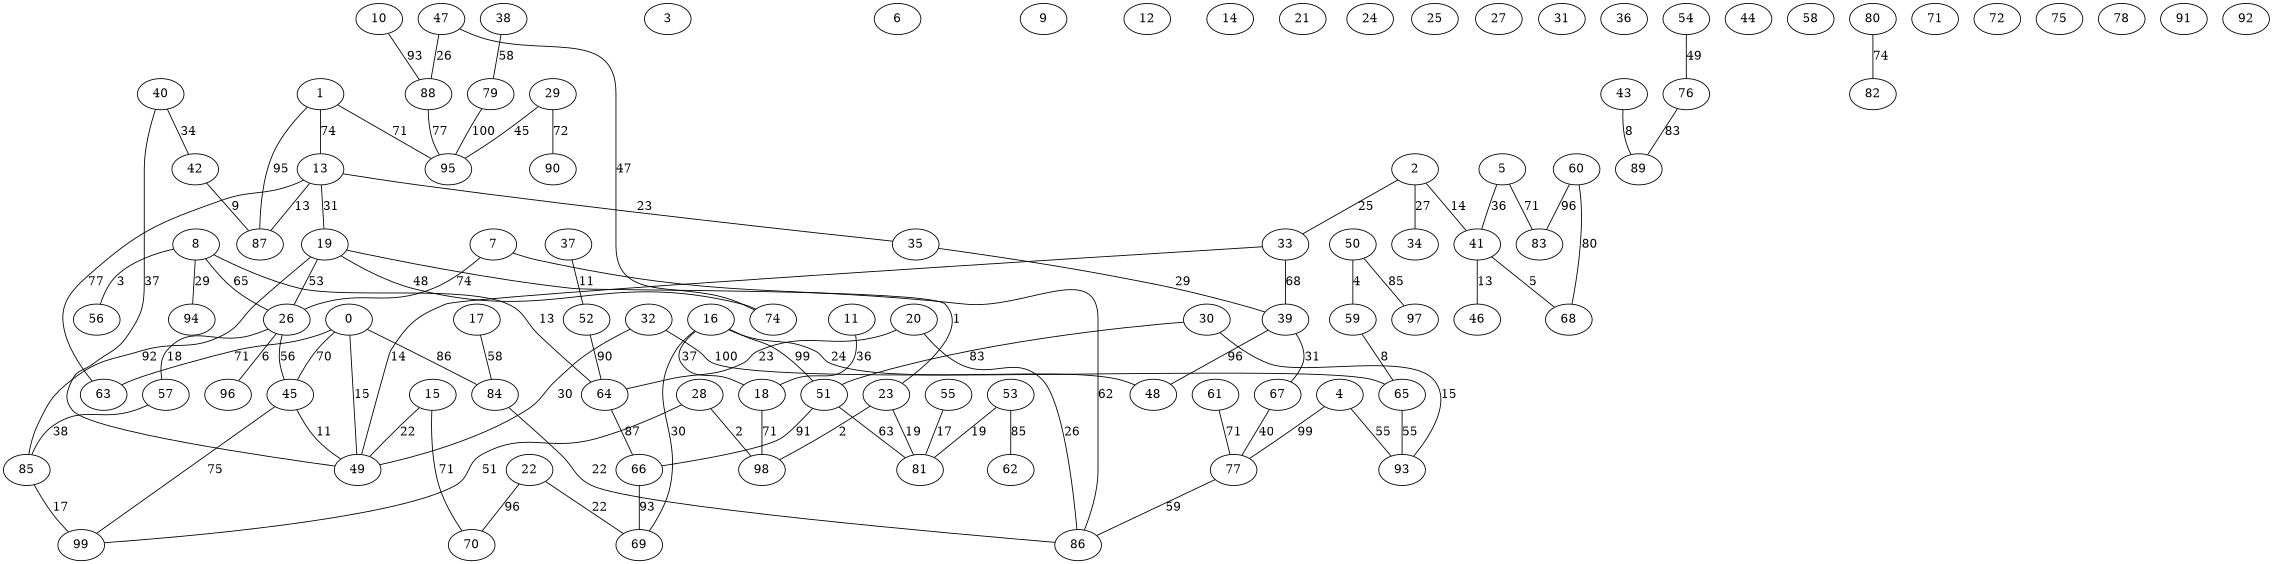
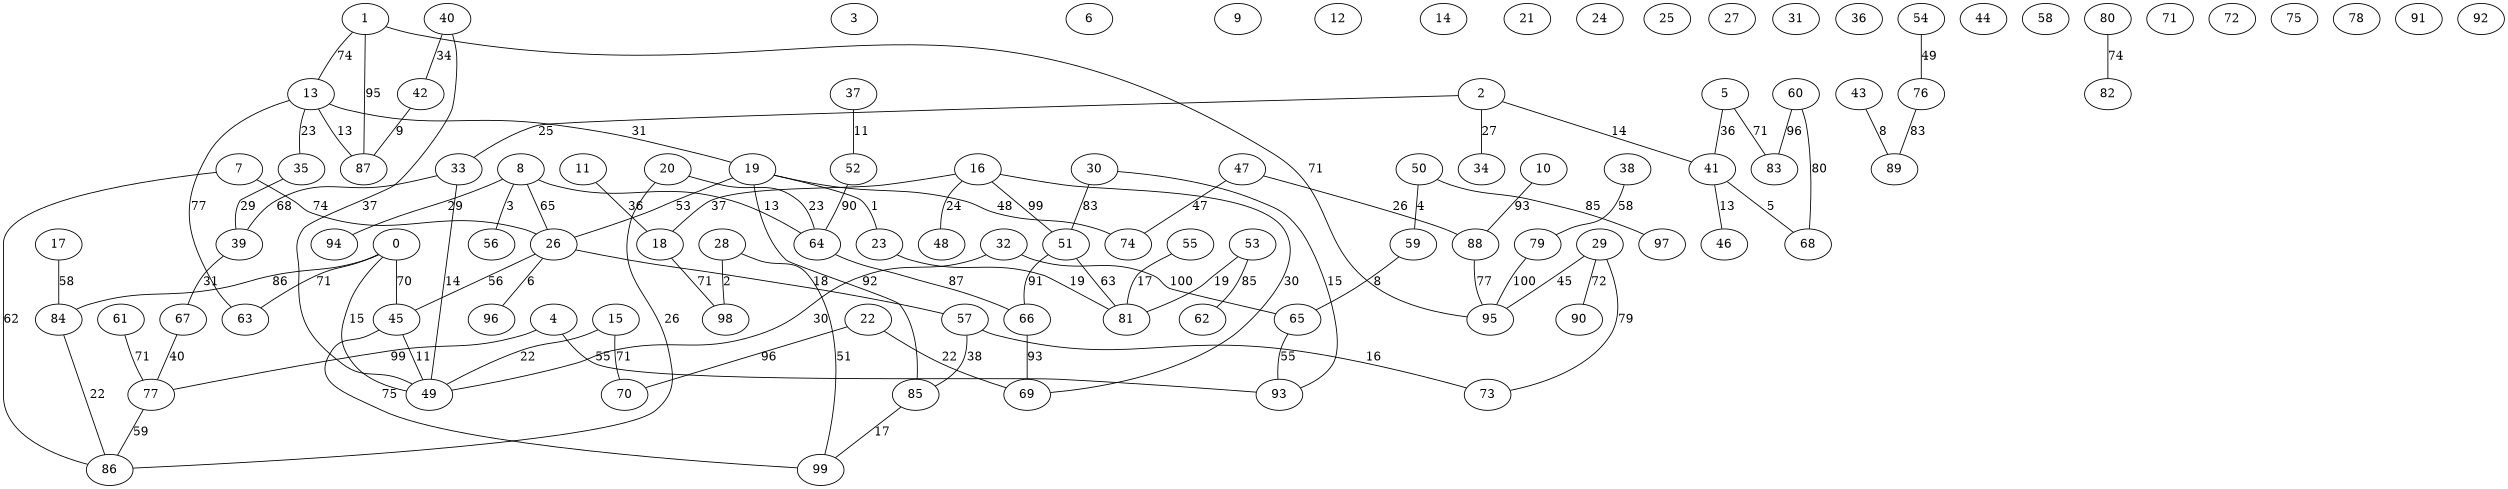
  graph {
    n1 [label=0]
    n2 [label=45]
    n3 [label=49]
    n4 [label=63]
    n5 [label=84]
    n6 [label=99]
    n7 [label=86]
    n8 [label=1]
    n9 [label=13]
    n10 [label=87]
    n11 [label=95]
    n12 [label=19]
    n13 [label=35]
    n14 [label=2]
    n15 [label=33]
    n16 [label=34]
    n17 [label=41]
    n18 [label=39]
    n19 [label=46]
    n20 [label=68]
    n21 [label=3]
    n22 [label=4]
    n23 [label=77]
    n24 [label=93]
    n25 [label=5]
    n26 [label=83]
    n27 [label=6]
    n28 [label=7]
    n29 [label=26]
    n30 [label=57]
    n31 [label=96]
    n32 [label=8]
    n33 [label=56]
    n34 [label=64]
    n35 [label=94]
    n36 [label=66]
    n37 [label=9]
    n38 [label=10]
    n39 [label=88]
    n40 [label=11]
    n41 [label=18]
    n42 [label=98]
    n43 [label=12]
    n44 [label=23]
    n45 [label=74]
    n46 [label=85]
    n47 [label=14]
    n48 [label=15]
    n49 [label=70]
    n50 [label=16]
    n51 [label=48]
    n52 [label=51]
    n53 [label=69]
    n54 [label=81]
    n55 [label=17]
    n56 [label=20]
    n57 [label=21]
    n58 [label=22]
    n59 [label=24]
    n60 [label=25]
+   n61 [label=73]
    n62 [label=27]
    n63 [label=28]
    n64 [label=29]
    n65 [label=90]
    n66 [label=30]
    n67 [label=31]
    n68 [label=32]
    n69 [label=65]
    n70 [label=67]
    n71 [label=36]
    n72 [label=37]
    n73 [label=52]
    n74 [label=38]
    n75 [label=79]
    n76 [label=40]
    n77 [label=42]
    n78 [label=43]
    n79 [label=89]
    n80 [label=44]
    n81 [label=47]
    n82 [label=50]
    n83 [label=59]
    n84 [label=97]
    n85 [label=53]
    n86 [label=62]
    n87 [label=54]
    n88 [label=76]
    n89 [label=55]
    n90 [label=58]
    n91 [label=60]
    n92 [label=61]
    n93 [label=80]
    n94 [label=82]
    n95 [label=71]
    n96 [label=72]
    n97 [label=75]
    n98 [label=78]
    n99 [label=91]
    n100 [label=92]
    n1 -- n2 [label=70]
    n1 -- n3 [label=15]
    n1 -- n4 [label=71]
    n1 -- n5 [label=86]
    n2 -- n3 [label=11]
    n2 -- n6 [label=75]
    n5 -- n7 [label=22]
    n8 -- n9 [label=74]
    n8 -- n10 [label=95]
    n8 -- n11 [label=71]
    n9 -- n4 [label=77]
    n9 -- n10 [label=13]
    n9 -- n12 [label=31]
    n9 -- n13 [label=23]
    n12 -- n29 [label=53]
    n12 -- n44 [label=1]
    n12 -- n45 [label=48]
    n12 -- n46 [label=92]
    n13 -- n18 [label=29]
    n14 -- n15 [label=25]
    n14 -- n16 [label=27]
    n14 -- n17 [label=14]
    n15 -- n3 [label=14]
    n15 -- n18 [label=68]
    n17 -- n19 [label=13]
    n17 -- n20 [label=5]
-   n18 -- n51 [label=96]
    n18 -- n70 [label=31]
    n22 -- n23 [label=99]
    n22 -- n24 [label=55]
    n23 -- n7 [label=59]
    n25 -- n17 [label=36]
    n25 -- n26 [label=71]
    n28 -- n7 [label=62]
    n28 -- n29 [label=74]
    n29 -- n2 [label=56]
    n29 -- n30 [label=18]
    n29 -- n31 [label=6]
    n30 -- n46 [label=38]
+   n30 -- n61 [label=16]
    n32 -- n29 [label=65]
    n32 -- n33 [label=3]
    n32 -- n34 [label=13]
    n32 -- n35 [label=29]
    n34 -- n36 [label=87]
    n36 -- n53 [label=93]
    n38 -- n39 [label=93]
    n39 -- n11 [label=77]
    n40 -- n41 [label=36]
    n41 -- n42 [label=71]
-   n44 -- n42 [label=2]
    n44 -- n54 [label=19]
    n46 -- n6 [label=17]
    n48 -- n3 [label=22]
    n48 -- n49 [label=71]
    n50 -- n41 [label=37]
    n50 -- n51 [label=24]
    n50 -- n52 [label=99]
    n50 -- n53 [label=30]
    n52 -- n36 [label=91]
    n52 -- n54 [label=63]
    n55 -- n5 [label=58]
    n56 -- n7 [label=26]
    n56 -- n34 [label=23]
    n58 -- n49 [label=96]
    n58 -- n53 [label=22]
    n63 -- n6 [label=51]
    n63 -- n42 [label=2]
    n64 -- n11 [label=45]
+   n64 -- n61 [label=79]
    n64 -- n65 [label=72]
    n66 -- n24 [label=15]
    n66 -- n52 [label=83]
    n68 -- n3 [label=30]
    n68 -- n69 [label=100]
    n69 -- n24 [label=55]
    n70 -- n23 [label=40]
    n72 -- n73 [label=11]
    n73 -- n34 [label=90]
    n74 -- n75 [label=58]
    n75 -- n11 [label=100]
    n76 -- n3 [label=37]
    n76 -- n77 [label=34]
    n77 -- n10 [label=9]
    n78 -- n79 [label=8]
    n81 -- n39 [label=26]
    n81 -- n45 [label=47]
    n82 -- n83 [label=4]
    n82 -- n84 [label=85]
    n83 -- n69 [label=8]
    n85 -- n54 [label=19]
    n85 -- n86 [label=85]
    n87 -- n88 [label=49]
    n88 -- n79 [label=83]
    n89 -- n54 [label=17]
    n91 -- n20 [label=80]
    n91 -- n26 [label=96]
    n92 -- n23 [label=71]
    n93 -- n94 [label=74]
  }
